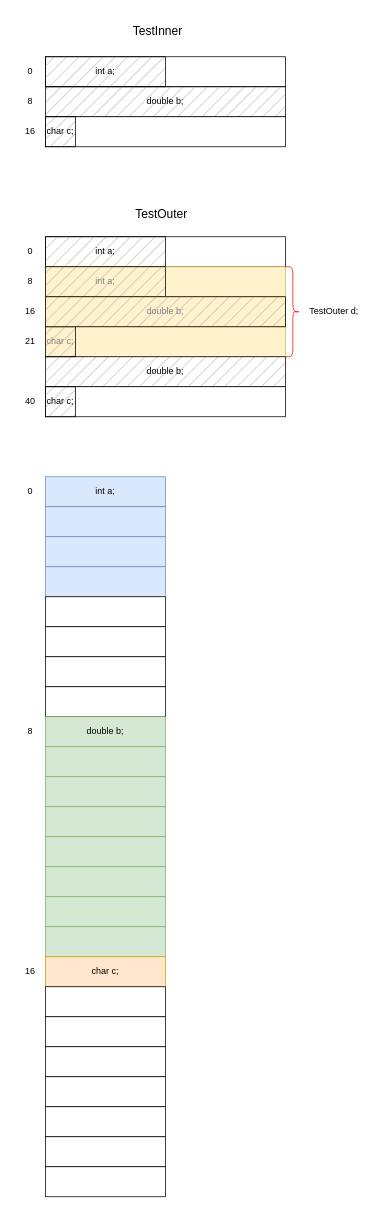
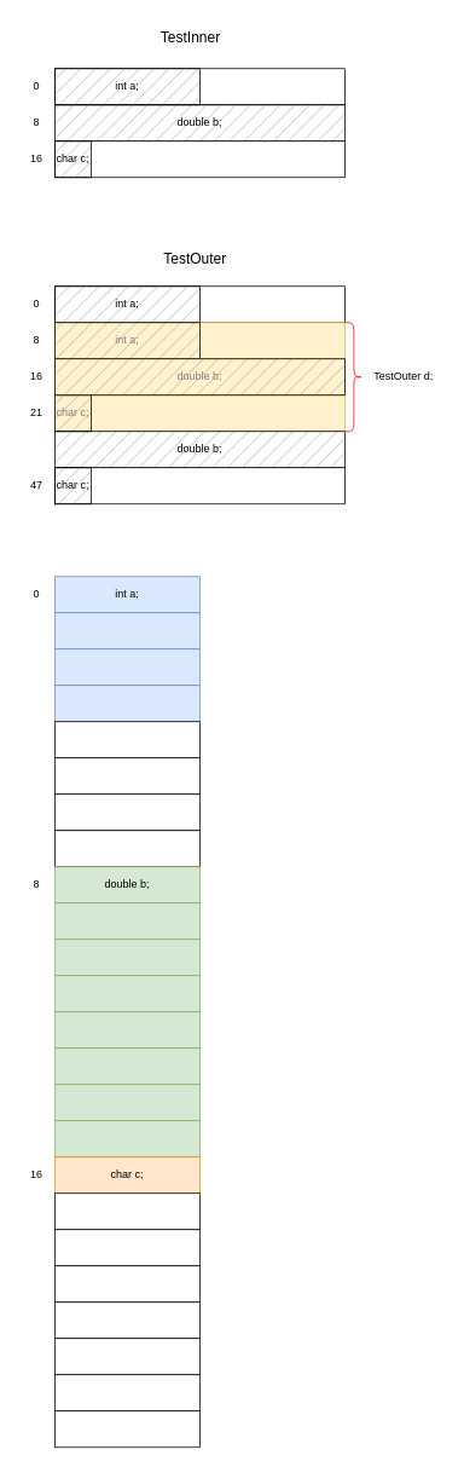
  <mxCell id="0" />
  <mxCell id="1" parent="0" />
  <mxCell id="2" value="" style="rounded=0;whiteSpace=wrap;html=1;" parent="1" vertex="1"><mxGeometry x="60" y="75" width="320" height="40" as="geometry" /></mxCell>
  <mxCell id="3" value="double b;" style="rounded=0;whiteSpace=wrap;html=1;fillStyle=hatch;fillColor=#B3B3B3;" parent="1" vertex="1"><mxGeometry x="60" y="115" width="320" height="40" as="geometry" /></mxCell>
  <mxCell id="4" value="" style="rounded=0;whiteSpace=wrap;html=1;" parent="1" vertex="1"><mxGeometry x="60" y="155" width="320" height="40" as="geometry" /></mxCell>
  <mxCell id="5" value="&lt;span style=&quot;font-size: 16px;&quot;&gt;TestInner&lt;/span&gt;" style="text;html=1;strokeColor=none;fillColor=none;align=center;verticalAlign=middle;whiteSpace=wrap;rounded=0;" parent="1" vertex="1"><mxGeometry x="170" y="20" width="80" height="40" as="geometry" /></mxCell>
  <mxCell id="6" value="0" style="text;html=1;strokeColor=none;fillColor=none;align=center;verticalAlign=middle;whiteSpace=wrap;rounded=0;" parent="1" vertex="1"><mxGeometry x="20" y="75" width="40" height="40" as="geometry" /></mxCell>
  <mxCell id="7" value="8" style="text;html=1;strokeColor=none;fillColor=none;align=center;verticalAlign=middle;whiteSpace=wrap;rounded=0;" parent="1" vertex="1"><mxGeometry x="20" y="115" width="40" height="40" as="geometry" /></mxCell>
  <mxCell id="8" value="16" style="text;html=1;strokeColor=none;fillColor=none;align=center;verticalAlign=middle;whiteSpace=wrap;rounded=0;" parent="1" vertex="1"><mxGeometry x="20" y="155" width="40" height="40" as="geometry" /></mxCell>
  <mxCell id="9" value="int a;" style="rounded=0;whiteSpace=wrap;html=1;fillStyle=hatch;fillColor=#B3B3B3;" parent="1" vertex="1"><mxGeometry x="60" y="75" width="160" height="40" as="geometry" /></mxCell>
  <mxCell id="10" value="char c;" style="rounded=0;whiteSpace=wrap;html=1;fillStyle=hatch;fillColor=#B3B3B3;" parent="1" vertex="1"><mxGeometry x="60" y="155" width="40" height="40" as="geometry" /></mxCell>
  <mxCell id="11" value="" style="rounded=0;whiteSpace=wrap;html=1;" parent="1" vertex="1"><mxGeometry x="60" y="315" width="320" height="40" as="geometry" /></mxCell>
  <mxCell id="12" value="" style="rounded=0;whiteSpace=wrap;html=1;fillColor=#fff2cc;strokeColor=#d6b656;" parent="1" vertex="1"><mxGeometry x="60" y="435" width="320" height="40" as="geometry" /></mxCell>
  <mxCell id="13" value="&lt;font style=&quot;font-size: 16px;&quot;&gt;TestOuter&lt;/font&gt;" style="text;html=1;strokeColor=none;fillColor=none;align=center;verticalAlign=middle;whiteSpace=wrap;rounded=0;" parent="1" vertex="1"><mxGeometry x="175" y="265" width="80" height="40" as="geometry" /></mxCell>
  <mxCell id="14" value="0" style="text;html=1;strokeColor=none;fillColor=none;align=center;verticalAlign=middle;whiteSpace=wrap;rounded=0;" parent="1" vertex="1"><mxGeometry x="20" y="315" width="40" height="40" as="geometry" /></mxCell>
  <mxCell id="15" value="8" style="text;html=1;strokeColor=none;fillColor=none;align=center;verticalAlign=middle;whiteSpace=wrap;rounded=0;" parent="1" vertex="1"><mxGeometry x="20" y="355" width="40" height="40" as="geometry" /></mxCell>
  <mxCell id="16" value="16" style="text;html=1;strokeColor=none;fillColor=none;align=center;verticalAlign=middle;whiteSpace=wrap;rounded=0;" parent="1" vertex="1"><mxGeometry x="20" y="395" width="40" height="40" as="geometry" /></mxCell>
  <mxCell id="17" value="int a;" style="rounded=0;whiteSpace=wrap;html=1;fillStyle=hatch;fillColor=#B3B3B3;" parent="1" vertex="1"><mxGeometry x="60" y="315" width="160" height="40" as="geometry" /></mxCell>
  <mxCell id="18" value="&lt;font color=&quot;#808080&quot;&gt;char c;&lt;/font&gt;" style="rounded=0;whiteSpace=wrap;html=1;fillStyle=hatch;fillColor=#B3B3B3;" parent="1" vertex="1"><mxGeometry x="60" y="435" width="40" height="40" as="geometry" /></mxCell>
  <mxCell id="19" value="" style="rounded=0;whiteSpace=wrap;html=1;fillColor=#fff2cc;strokeColor=#d6b656;" parent="1" vertex="1"><mxGeometry x="60" y="355" width="320" height="40" as="geometry" /></mxCell>
  <mxCell id="20" value="&lt;font color=&quot;#808080&quot;&gt;int a;&lt;/font&gt;" style="rounded=0;whiteSpace=wrap;html=1;fillStyle=hatch;fillColor=#B3B3B3;" parent="1" vertex="1"><mxGeometry x="60" y="355" width="160" height="40" as="geometry" /></mxCell>
  <mxCell id="21" value="double b;" style="rounded=0;whiteSpace=wrap;html=1;fillStyle=hatch;fillColor=#B3B3B3;" parent="1" vertex="1"><mxGeometry x="60" y="475" width="320" height="40" as="geometry" /></mxCell>
  <mxCell id="22" value="" style="rounded=0;whiteSpace=wrap;html=1;" parent="1" vertex="1"><mxGeometry x="60" y="515" width="320" height="40" as="geometry" /></mxCell>
  <mxCell id="23" value="char c;" style="rounded=0;whiteSpace=wrap;html=1;fillStyle=hatch;fillColor=#B3B3B3;" parent="1" vertex="1"><mxGeometry x="60" y="515" width="40" height="40" as="geometry" /></mxCell>
  <mxCell id="24" value="" style="rounded=0;whiteSpace=wrap;html=1;fillColor=#fff2cc;strokeColor=#d6b656;" parent="1" vertex="1"><mxGeometry x="60" y="395" width="320" height="40" as="geometry" /></mxCell>
  <mxCell id="25" value="&lt;font color=&quot;#808080&quot;&gt;double b;&lt;/font&gt;" style="rounded=0;whiteSpace=wrap;html=1;fillStyle=hatch;fillColor=#B3B3B3;" parent="1" vertex="1"><mxGeometry x="60" y="395" width="320" height="40" as="geometry" /></mxCell>
  <mxCell id="26" value="21" style="text;html=1;strokeColor=none;fillColor=none;align=center;verticalAlign=middle;whiteSpace=wrap;rounded=0;" parent="1" vertex="1"><mxGeometry x="20" y="435" width="40" height="40" as="geometry" /></mxCell>
- <mxCell id="27" value="40" style="text;html=1;strokeColor=none;fillColor=none;align=center;verticalAlign=middle;whiteSpace=wrap;rounded=0;" parent="1" vertex="1"><mxGeometry x="20" y="515" width="40" height="40" as="geometry" /></mxCell>
+ <mxCell id="27" value="47" style="text;html=1;strokeColor=none;fillColor=none;align=center;verticalAlign=middle;whiteSpace=wrap;rounded=0;" parent="1" vertex="1"><mxGeometry x="20" y="515" width="40" height="40" as="geometry" /></mxCell>
  <mxCell id="28" value="" style="shape=curlyBracket;whiteSpace=wrap;html=1;rounded=1;flipH=1;labelPosition=right;verticalLabelPosition=middle;align=left;verticalAlign=middle;strokeColor=#FF0000;" parent="1" vertex="1"><mxGeometry x="380" y="355" width="20" height="120" as="geometry" /></mxCell>
  <mxCell id="29" value="&lt;font style=&quot;font-size: 12px;&quot;&gt;TestOuter d;&lt;/font&gt;" style="text;html=1;strokeColor=none;fillColor=none;align=center;verticalAlign=middle;whiteSpace=wrap;rounded=0;fontStyle=0" parent="1" vertex="1"><mxGeometry x="400" y="395" width="90" height="40" as="geometry" /></mxCell>
  <mxCell id="30" value="int a;" style="rounded=0;whiteSpace=wrap;html=1;fillColor=#dae8fc;strokeColor=#6c8ebf;fillStyle=auto;" vertex="1" parent="1"><mxGeometry x="60" y="635" width="160" height="40" as="geometry" /></mxCell>
  <mxCell id="31" value="" style="rounded=0;whiteSpace=wrap;html=1;fillColor=#dae8fc;strokeColor=#6c8ebf;fillStyle=auto;" vertex="1" parent="1"><mxGeometry x="60" y="675" width="160" height="40" as="geometry" /></mxCell>
  <mxCell id="32" value="" style="rounded=0;whiteSpace=wrap;html=1;fillColor=#dae8fc;strokeColor=#6c8ebf;fillStyle=auto;" vertex="1" parent="1"><mxGeometry x="60" y="715" width="160" height="40" as="geometry" /></mxCell>
  <mxCell id="33" value="" style="rounded=0;whiteSpace=wrap;html=1;fillColor=#dae8fc;strokeColor=#6c8ebf;fillStyle=auto;" vertex="1" parent="1"><mxGeometry x="60" y="755" width="160" height="40" as="geometry" /></mxCell>
  <mxCell id="34" value="" style="rounded=0;whiteSpace=wrap;html=1;" vertex="1" parent="1"><mxGeometry x="60" y="795" width="160" height="40" as="geometry" /></mxCell>
  <mxCell id="35" value="" style="rounded=0;whiteSpace=wrap;html=1;" vertex="1" parent="1"><mxGeometry x="60" y="835" width="160" height="40" as="geometry" /></mxCell>
  <mxCell id="36" value="" style="rounded=0;whiteSpace=wrap;html=1;" vertex="1" parent="1"><mxGeometry x="60" y="875" width="160" height="40" as="geometry" /></mxCell>
  <mxCell id="37" value="" style="rounded=0;whiteSpace=wrap;html=1;" vertex="1" parent="1"><mxGeometry x="60" y="915" width="160" height="40" as="geometry" /></mxCell>
  <mxCell id="38" value="double b;" style="rounded=0;whiteSpace=wrap;html=1;fillColor=#d5e8d4;strokeColor=#82b366;" vertex="1" parent="1"><mxGeometry x="60" y="955" width="160" height="40" as="geometry" /></mxCell>
  <mxCell id="39" value="" style="rounded=0;whiteSpace=wrap;html=1;fillColor=#d5e8d4;strokeColor=#82b366;" vertex="1" parent="1"><mxGeometry x="60" y="995" width="160" height="40" as="geometry" /></mxCell>
  <mxCell id="40" value="" style="rounded=0;whiteSpace=wrap;html=1;fillColor=#d5e8d4;strokeColor=#82b366;" vertex="1" parent="1"><mxGeometry x="60" y="1035" width="160" height="40" as="geometry" /></mxCell>
  <mxCell id="41" value="" style="rounded=0;whiteSpace=wrap;html=1;fillColor=#d5e8d4;strokeColor=#82b366;" vertex="1" parent="1"><mxGeometry x="60" y="1075" width="160" height="40" as="geometry" /></mxCell>
  <mxCell id="42" value="" style="rounded=0;whiteSpace=wrap;html=1;fillColor=#d5e8d4;strokeColor=#82b366;" vertex="1" parent="1"><mxGeometry x="60" y="1115" width="160" height="40" as="geometry" /></mxCell>
  <mxCell id="43" value="" style="rounded=0;whiteSpace=wrap;html=1;fillColor=#d5e8d4;strokeColor=#82b366;" vertex="1" parent="1"><mxGeometry x="60" y="1155" width="160" height="40" as="geometry" /></mxCell>
  <mxCell id="44" value="" style="rounded=0;whiteSpace=wrap;html=1;fillColor=#d5e8d4;strokeColor=#82b366;" vertex="1" parent="1"><mxGeometry x="60" y="1195" width="160" height="40" as="geometry" /></mxCell>
  <mxCell id="45" value="" style="rounded=0;whiteSpace=wrap;html=1;fillColor=#d5e8d4;strokeColor=#82b366;" vertex="1" parent="1"><mxGeometry x="60" y="1235" width="160" height="40" as="geometry" /></mxCell>
  <mxCell id="46" value="char c;" style="rounded=0;whiteSpace=wrap;html=1;fillColor=#ffe6cc;strokeColor=#d79b00;" vertex="1" parent="1"><mxGeometry x="60" y="1275" width="160" height="40" as="geometry" /></mxCell>
  <mxCell id="47" value="" style="rounded=0;whiteSpace=wrap;html=1;" vertex="1" parent="1"><mxGeometry x="60" y="1315" width="160" height="40" as="geometry" /></mxCell>
  <mxCell id="48" value="" style="rounded=0;whiteSpace=wrap;html=1;" vertex="1" parent="1"><mxGeometry x="60" y="1355" width="160" height="40" as="geometry" /></mxCell>
  <mxCell id="49" value="" style="rounded=0;whiteSpace=wrap;html=1;" vertex="1" parent="1"><mxGeometry x="60" y="1395" width="160" height="40" as="geometry" /></mxCell>
  <mxCell id="50" value="" style="rounded=0;whiteSpace=wrap;html=1;" vertex="1" parent="1"><mxGeometry x="60" y="1435" width="160" height="40" as="geometry" /></mxCell>
  <mxCell id="51" value="" style="rounded=0;whiteSpace=wrap;html=1;" vertex="1" parent="1"><mxGeometry x="60" y="1475" width="160" height="40" as="geometry" /></mxCell>
  <mxCell id="52" value="" style="rounded=0;whiteSpace=wrap;html=1;" vertex="1" parent="1"><mxGeometry x="60" y="1515" width="160" height="40" as="geometry" /></mxCell>
  <mxCell id="53" value="" style="rounded=0;whiteSpace=wrap;html=1;" vertex="1" parent="1"><mxGeometry x="60" y="1555" width="160" height="40" as="geometry" /></mxCell>
  <mxCell id="54" value="0" style="text;html=1;strokeColor=none;fillColor=none;align=center;verticalAlign=middle;whiteSpace=wrap;rounded=0;" vertex="1" parent="1"><mxGeometry x="20" y="635" width="40" height="40" as="geometry" /></mxCell>
  <mxCell id="55" value="8" style="text;html=1;strokeColor=none;fillColor=none;align=center;verticalAlign=middle;whiteSpace=wrap;rounded=0;" vertex="1" parent="1"><mxGeometry x="20" y="955" width="40" height="40" as="geometry" /></mxCell>
  <mxCell id="56" value="16" style="text;html=1;strokeColor=none;fillColor=none;align=center;verticalAlign=middle;whiteSpace=wrap;rounded=0;" vertex="1" parent="1"><mxGeometry x="20" y="1275" width="40" height="40" as="geometry" /></mxCell>
